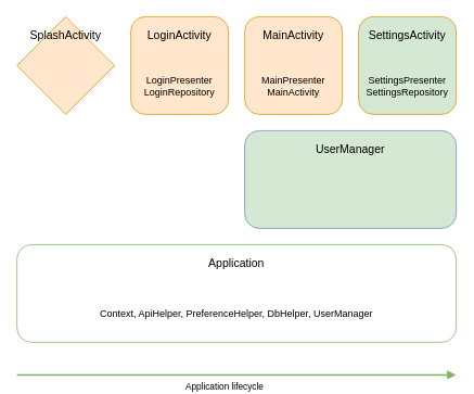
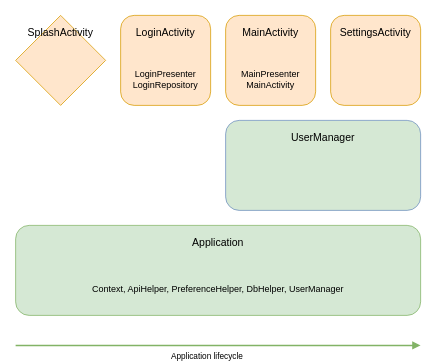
  <mxCell id="0" />
  <mxCell id="1" parent="0" />
  <mxCell id="2" value="" style="group" parent="1" vertex="1" connectable="0"><mxGeometry x="160" y="20" width="120" height="120" as="geometry" /></mxCell>
  <mxCell id="3" value="&lt;div style=&quot;font-size: 14px;&quot;&gt;LoginActivity&lt;/div&gt;&lt;div style=&quot;font-size: 14px;&quot;&gt;&lt;br style=&quot;font-size: 14px;&quot;&gt;&lt;/div&gt;" style="rounded=1;whiteSpace=wrap;html=1;fontSize=14;glass=0;strokeWidth=1;shadow=0;verticalAlign=top;spacing=10;fillColor=#ffe6cc;strokeColor=#d79b00;" parent="2" vertex="1"><mxGeometry width="120" height="120" as="geometry" /></mxCell>
  <mxCell id="4" value="&lt;div&gt;LoginPresenter&lt;/div&gt;&lt;div&gt;LoginRepository&lt;br&gt;&lt;/div&gt;" style="rounded=0;whiteSpace=wrap;html=1;fillColor=none;strokeColor=none;" parent="2" vertex="1"><mxGeometry y="70" width="120" height="30" as="geometry" /></mxCell>
  <mxCell id="5" value="" style="group" parent="1" vertex="1" connectable="0"><mxGeometry x="300" y="20" width="120" height="120" as="geometry" /></mxCell>
  <mxCell id="6" value="MainActivity" style="rounded=1;whiteSpace=wrap;html=1;fontSize=14;glass=0;strokeWidth=1;shadow=0;verticalAlign=top;spacing=10;fillColor=#ffe6cc;strokeColor=#d79b00;" parent="5" vertex="1"><mxGeometry width="120" height="120" as="geometry" /></mxCell>
  <mxCell id="7" value="&lt;div&gt;MainPresenter&lt;/div&gt;&lt;div&gt;MainActivity&lt;/div&gt;" style="rounded=0;whiteSpace=wrap;html=1;fillColor=none;strokeColor=none;" parent="5" vertex="1"><mxGeometry y="70" width="120" height="30" as="geometry" /></mxCell>
  <mxCell id="8" value="" style="group" parent="1" vertex="1" connectable="0"><mxGeometry x="20" y="300" width="540" height="120" as="geometry" /></mxCell>
- <mxCell id="9" value="Application" style="rounded=1;whiteSpace=wrap;html=1;fontSize=14;glass=0;strokeWidth=1;shadow=0;verticalAlign=top;spacing=10;fillColor=#ffffff;strokeColor=#82b366;" parent="8" vertex="1"><mxGeometry width="540" height="120" as="geometry" /></mxCell>
+ <mxCell id="9" value="Application" style="rounded=1;whiteSpace=wrap;html=1;fontSize=14;glass=0;strokeWidth=1;shadow=0;verticalAlign=top;spacing=10;fillColor=#d5e8d4;strokeColor=#82b366;" parent="8" vertex="1"><mxGeometry width="540" height="120" as="geometry" /></mxCell>
  <mxCell id="10" value="&lt;div&gt;Context, ApiHelper, PreferenceHelper, DbHelper, UserManager&lt;br&gt;&lt;/div&gt;" style="rounded=0;whiteSpace=wrap;html=1;fillColor=none;strokeColor=none;" parent="8" vertex="1"><mxGeometry y="70" width="540" height="30" as="geometry" /></mxCell>
  <mxCell id="11" value="" style="group" parent="1" vertex="1" connectable="0"><mxGeometry x="440" y="20" width="120" height="120" as="geometry" /></mxCell>
- <mxCell id="12" value="SettingsActivity" style="rounded=1;whiteSpace=wrap;html=1;fontSize=14;glass=0;strokeWidth=1;shadow=0;verticalAlign=top;spacing=10;fillColor=#d5e8d4;strokeColor=#d79b00;" parent="11" vertex="1"><mxGeometry width="120" height="120" as="geometry" /></mxCell>
- <mxCell id="13" value="&lt;div&gt;SettingsPresenter&lt;/div&gt;&lt;div&gt;SettingsRepository&lt;br&gt;&lt;/div&gt;" style="rounded=0;whiteSpace=wrap;html=1;fillColor=none;strokeColor=none;" parent="11" vertex="1"><mxGeometry y="70" width="120" height="30" as="geometry" /></mxCell>
+ <mxCell id="12" value="SettingsActivity" style="rounded=1;whiteSpace=wrap;html=1;fontSize=14;glass=0;strokeWidth=1;shadow=0;verticalAlign=top;spacing=10;fillColor=#ffe6cc;strokeColor=#d79b00;" parent="11" vertex="1"><mxGeometry width="120" height="120" as="geometry" /></mxCell>
  <mxCell id="14" value="" style="group" parent="1" vertex="1" connectable="0"><mxGeometry x="20" y="20" width="120" height="120" as="geometry" /></mxCell>
  <mxCell id="15" value="SplashActivity" style="rhombus;whiteSpace=wrap;html=1;fontSize=14;glass=0;strokeWidth=1;shadow=0;verticalAlign=top;spacing=10;fillColor=#ffe6cc;strokeColor=#d79b00;" parent="14" vertex="1"><mxGeometry width="120" height="120" as="geometry" /></mxCell>
  <mxCell id="16" value="" style="group" parent="1" vertex="1" connectable="0"><mxGeometry x="300" y="160" width="260" height="120" as="geometry" /></mxCell>
  <mxCell id="17" value="&lt;div&gt;UserManager&lt;/div&gt;" style="rounded=1;whiteSpace=wrap;html=1;fontSize=14;glass=0;strokeWidth=1;shadow=0;verticalAlign=top;spacing=10;fillColor=#d5e8d4;strokeColor=#6c8ebf;" parent="16" vertex="1"><mxGeometry width="260" height="120" as="geometry" /></mxCell>
  <mxCell id="18" value="" style="endArrow=block;html=1;strokeWidth=2;endSize=6;endFill=1;fillColor=#d5e8d4;strokeColor=#82b366;" edge="1" parent="1"><mxGeometry width="50" height="50" relative="1" as="geometry"><mxPoint x="20" y="460" as="sourcePoint" /><mxPoint x="560" y="460" as="targetPoint" /></mxGeometry></mxCell>
  <mxCell id="19" value="&lt;div&gt;Application lifecycle&lt;/div&gt;" style="edgeLabel;html=1;align=center;verticalAlign=top;resizable=0;points=[];" vertex="1" connectable="0" parent="18"><mxGeometry x="-0.059" y="-2" relative="1" as="geometry"><mxPoint as="offset" /></mxGeometry></mxCell>
